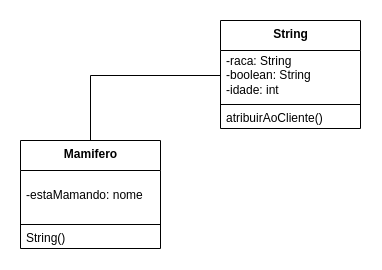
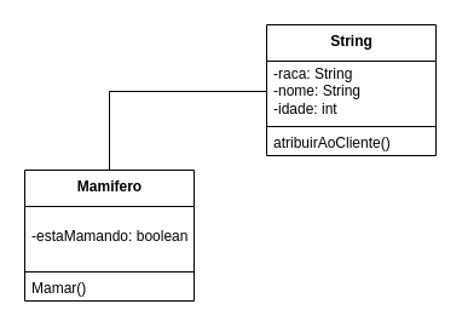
  <mxCell id="0" />
  <mxCell id="1" parent="0" />
  <mxCell id="2" value="&lt;b&gt;String&lt;/b&gt;" style="swimlane;fontStyle=0;align=center;verticalAlign=top;childLayout=stackLayout;horizontal=1;startSize=30;horizontalStack=0;resizeParent=1;resizeParentMax=0;resizeLast=0;collapsible=0;marginBottom=0;html=1;" vertex="1" parent="1"><mxGeometry x="220" y="20" width="140" height="108" as="geometry" /></mxCell>
- <mxCell id="3" value="-raca: String&lt;br&gt;-boolean: String&lt;br&gt;-idade: int" style="text;html=1;strokeColor=none;fillColor=none;align=left;verticalAlign=middle;spacingLeft=4;spacingRight=4;overflow=hidden;rotatable=0;points=[[0,0.5],[1,0.5]];portConstraint=eastwest;" vertex="1" parent="2"><mxGeometry y="30" width="140" height="50" as="geometry" /></mxCell>
+ <mxCell id="3" value="-raca: String&lt;br&gt;-nome: String&lt;br&gt;-idade: int" style="text;html=1;strokeColor=none;fillColor=none;align=left;verticalAlign=middle;spacingLeft=4;spacingRight=4;overflow=hidden;rotatable=0;points=[[0,0.5],[1,0.5]];portConstraint=eastwest;" vertex="1" parent="2"><mxGeometry y="30" width="140" height="50" as="geometry" /></mxCell>
  <mxCell id="4" value="" style="line;strokeWidth=1;fillColor=none;align=left;verticalAlign=middle;spacingTop=-1;spacingLeft=3;spacingRight=3;rotatable=0;labelPosition=right;points=[];portConstraint=eastwest;" vertex="1" parent="2"><mxGeometry y="80" width="140" height="8" as="geometry" /></mxCell>
  <mxCell id="5" value="atribuirAoCliente()" style="text;html=1;strokeColor=none;fillColor=none;align=left;verticalAlign=middle;spacingLeft=4;spacingRight=4;overflow=hidden;rotatable=0;points=[[0,0.5],[1,0.5]];portConstraint=eastwest;" vertex="1" parent="2"><mxGeometry y="88" width="140" height="20" as="geometry" /></mxCell>
  <mxCell id="6" style="edgeStyle=orthogonalEdgeStyle;rounded=0;orthogonalLoop=1;jettySize=auto;html=1;exitX=0.5;exitY=0;exitDx=0;exitDy=0;entryX=0;entryY=0.5;entryDx=0;entryDy=0;endArrow=none;" edge="1" parent="1" source="7" target="3"><mxGeometry relative="1" as="geometry" /></mxCell>
  <mxCell id="7" value="&lt;b&gt;Mamifero&lt;/b&gt;" style="swimlane;fontStyle=0;align=center;verticalAlign=top;childLayout=stackLayout;horizontal=1;startSize=30;horizontalStack=0;resizeParent=1;resizeParentMax=0;resizeLast=0;collapsible=0;marginBottom=0;html=1;" vertex="1" parent="1"><mxGeometry x="20" y="140" width="140" height="108" as="geometry" /></mxCell>
- <mxCell id="8" value="-estaMamando: nome" style="text;html=1;strokeColor=none;fillColor=none;align=left;verticalAlign=middle;spacingLeft=4;spacingRight=4;overflow=hidden;rotatable=0;points=[[0,0.5],[1,0.5]];portConstraint=eastwest;" vertex="1" parent="7"><mxGeometry y="30" width="140" height="50" as="geometry" /></mxCell>
+ <mxCell id="8" value="-estaMamando: boolean" style="text;html=1;strokeColor=none;fillColor=none;align=left;verticalAlign=middle;spacingLeft=4;spacingRight=4;overflow=hidden;rotatable=0;points=[[0,0.5],[1,0.5]];portConstraint=eastwest;" vertex="1" parent="7"><mxGeometry y="30" width="140" height="50" as="geometry" /></mxCell>
  <mxCell id="9" value="" style="line;strokeWidth=1;fillColor=none;align=left;verticalAlign=middle;spacingTop=-1;spacingLeft=3;spacingRight=3;rotatable=0;labelPosition=right;points=[];portConstraint=eastwest;" vertex="1" parent="7"><mxGeometry y="80" width="140" height="8" as="geometry" /></mxCell>
- <mxCell id="10" value="String()" style="text;html=1;strokeColor=none;fillColor=none;align=left;verticalAlign=middle;spacingLeft=4;spacingRight=4;overflow=hidden;rotatable=0;points=[[0,0.5],[1,0.5]];portConstraint=eastwest;" vertex="1" parent="7"><mxGeometry y="88" width="140" height="20" as="geometry" /></mxCell>
+ <mxCell id="10" value="Mamar()" style="text;html=1;strokeColor=none;fillColor=none;align=left;verticalAlign=middle;spacingLeft=4;spacingRight=4;overflow=hidden;rotatable=0;points=[[0,0.5],[1,0.5]];portConstraint=eastwest;" vertex="1" parent="7"><mxGeometry y="88" width="140" height="20" as="geometry" /></mxCell>
